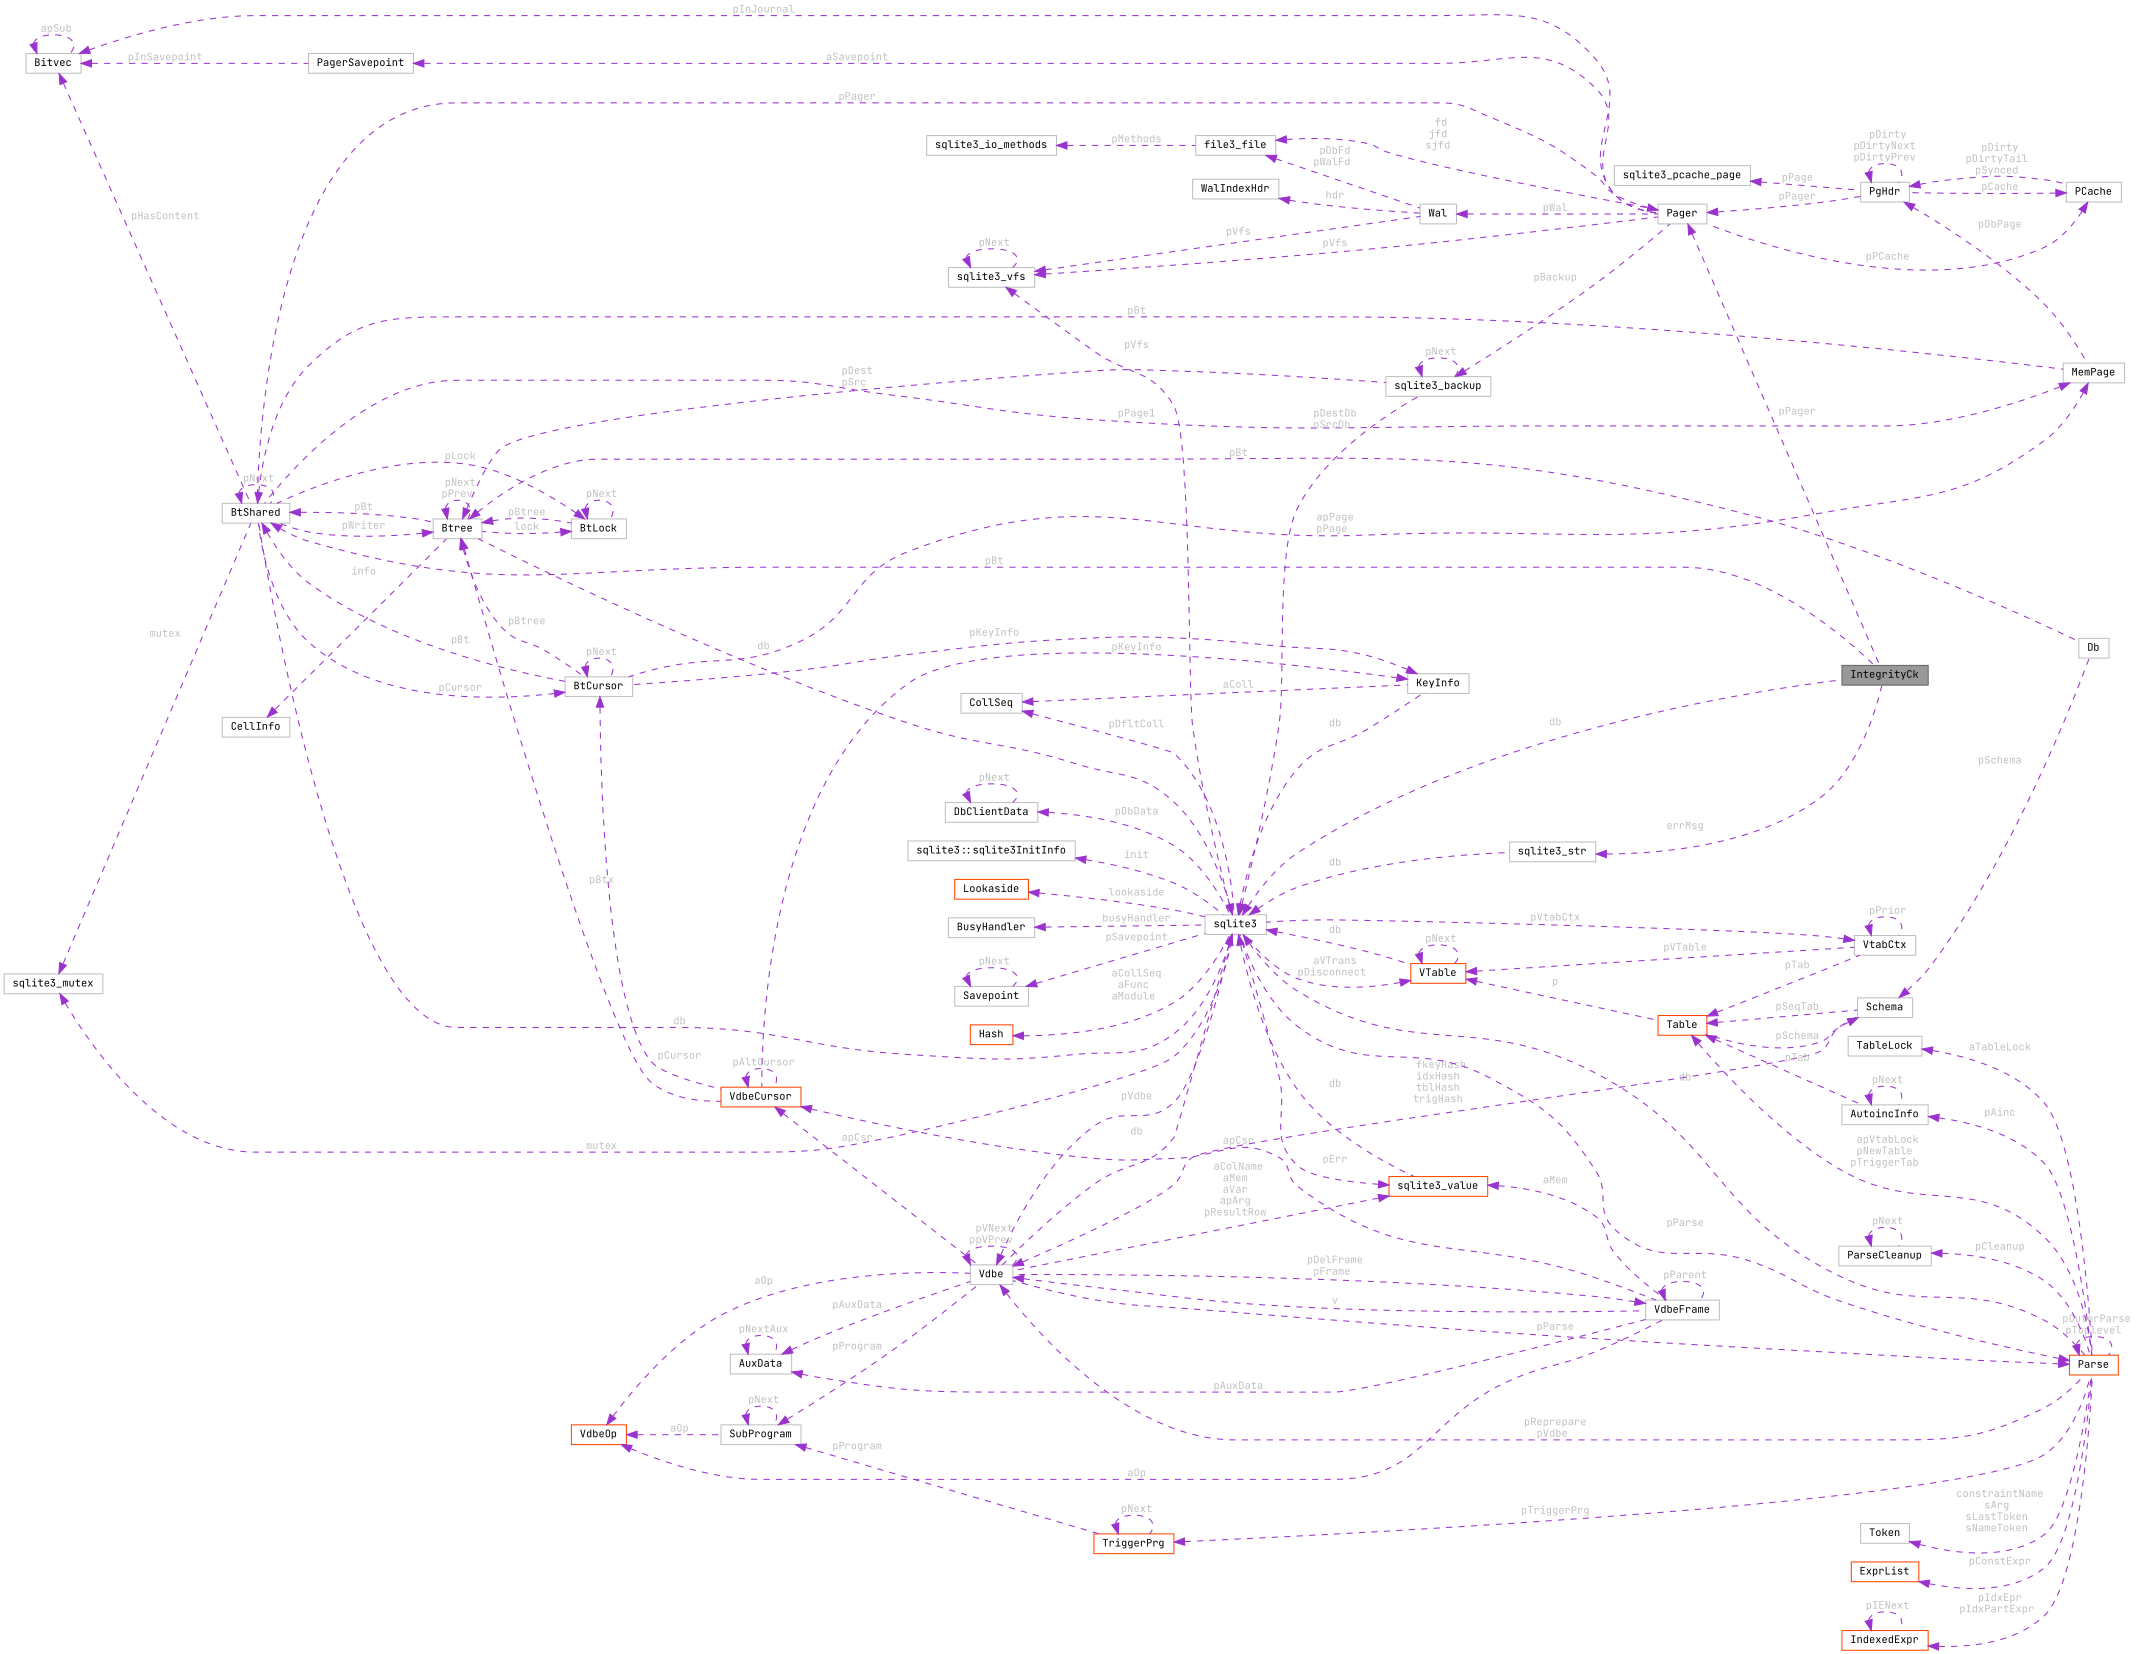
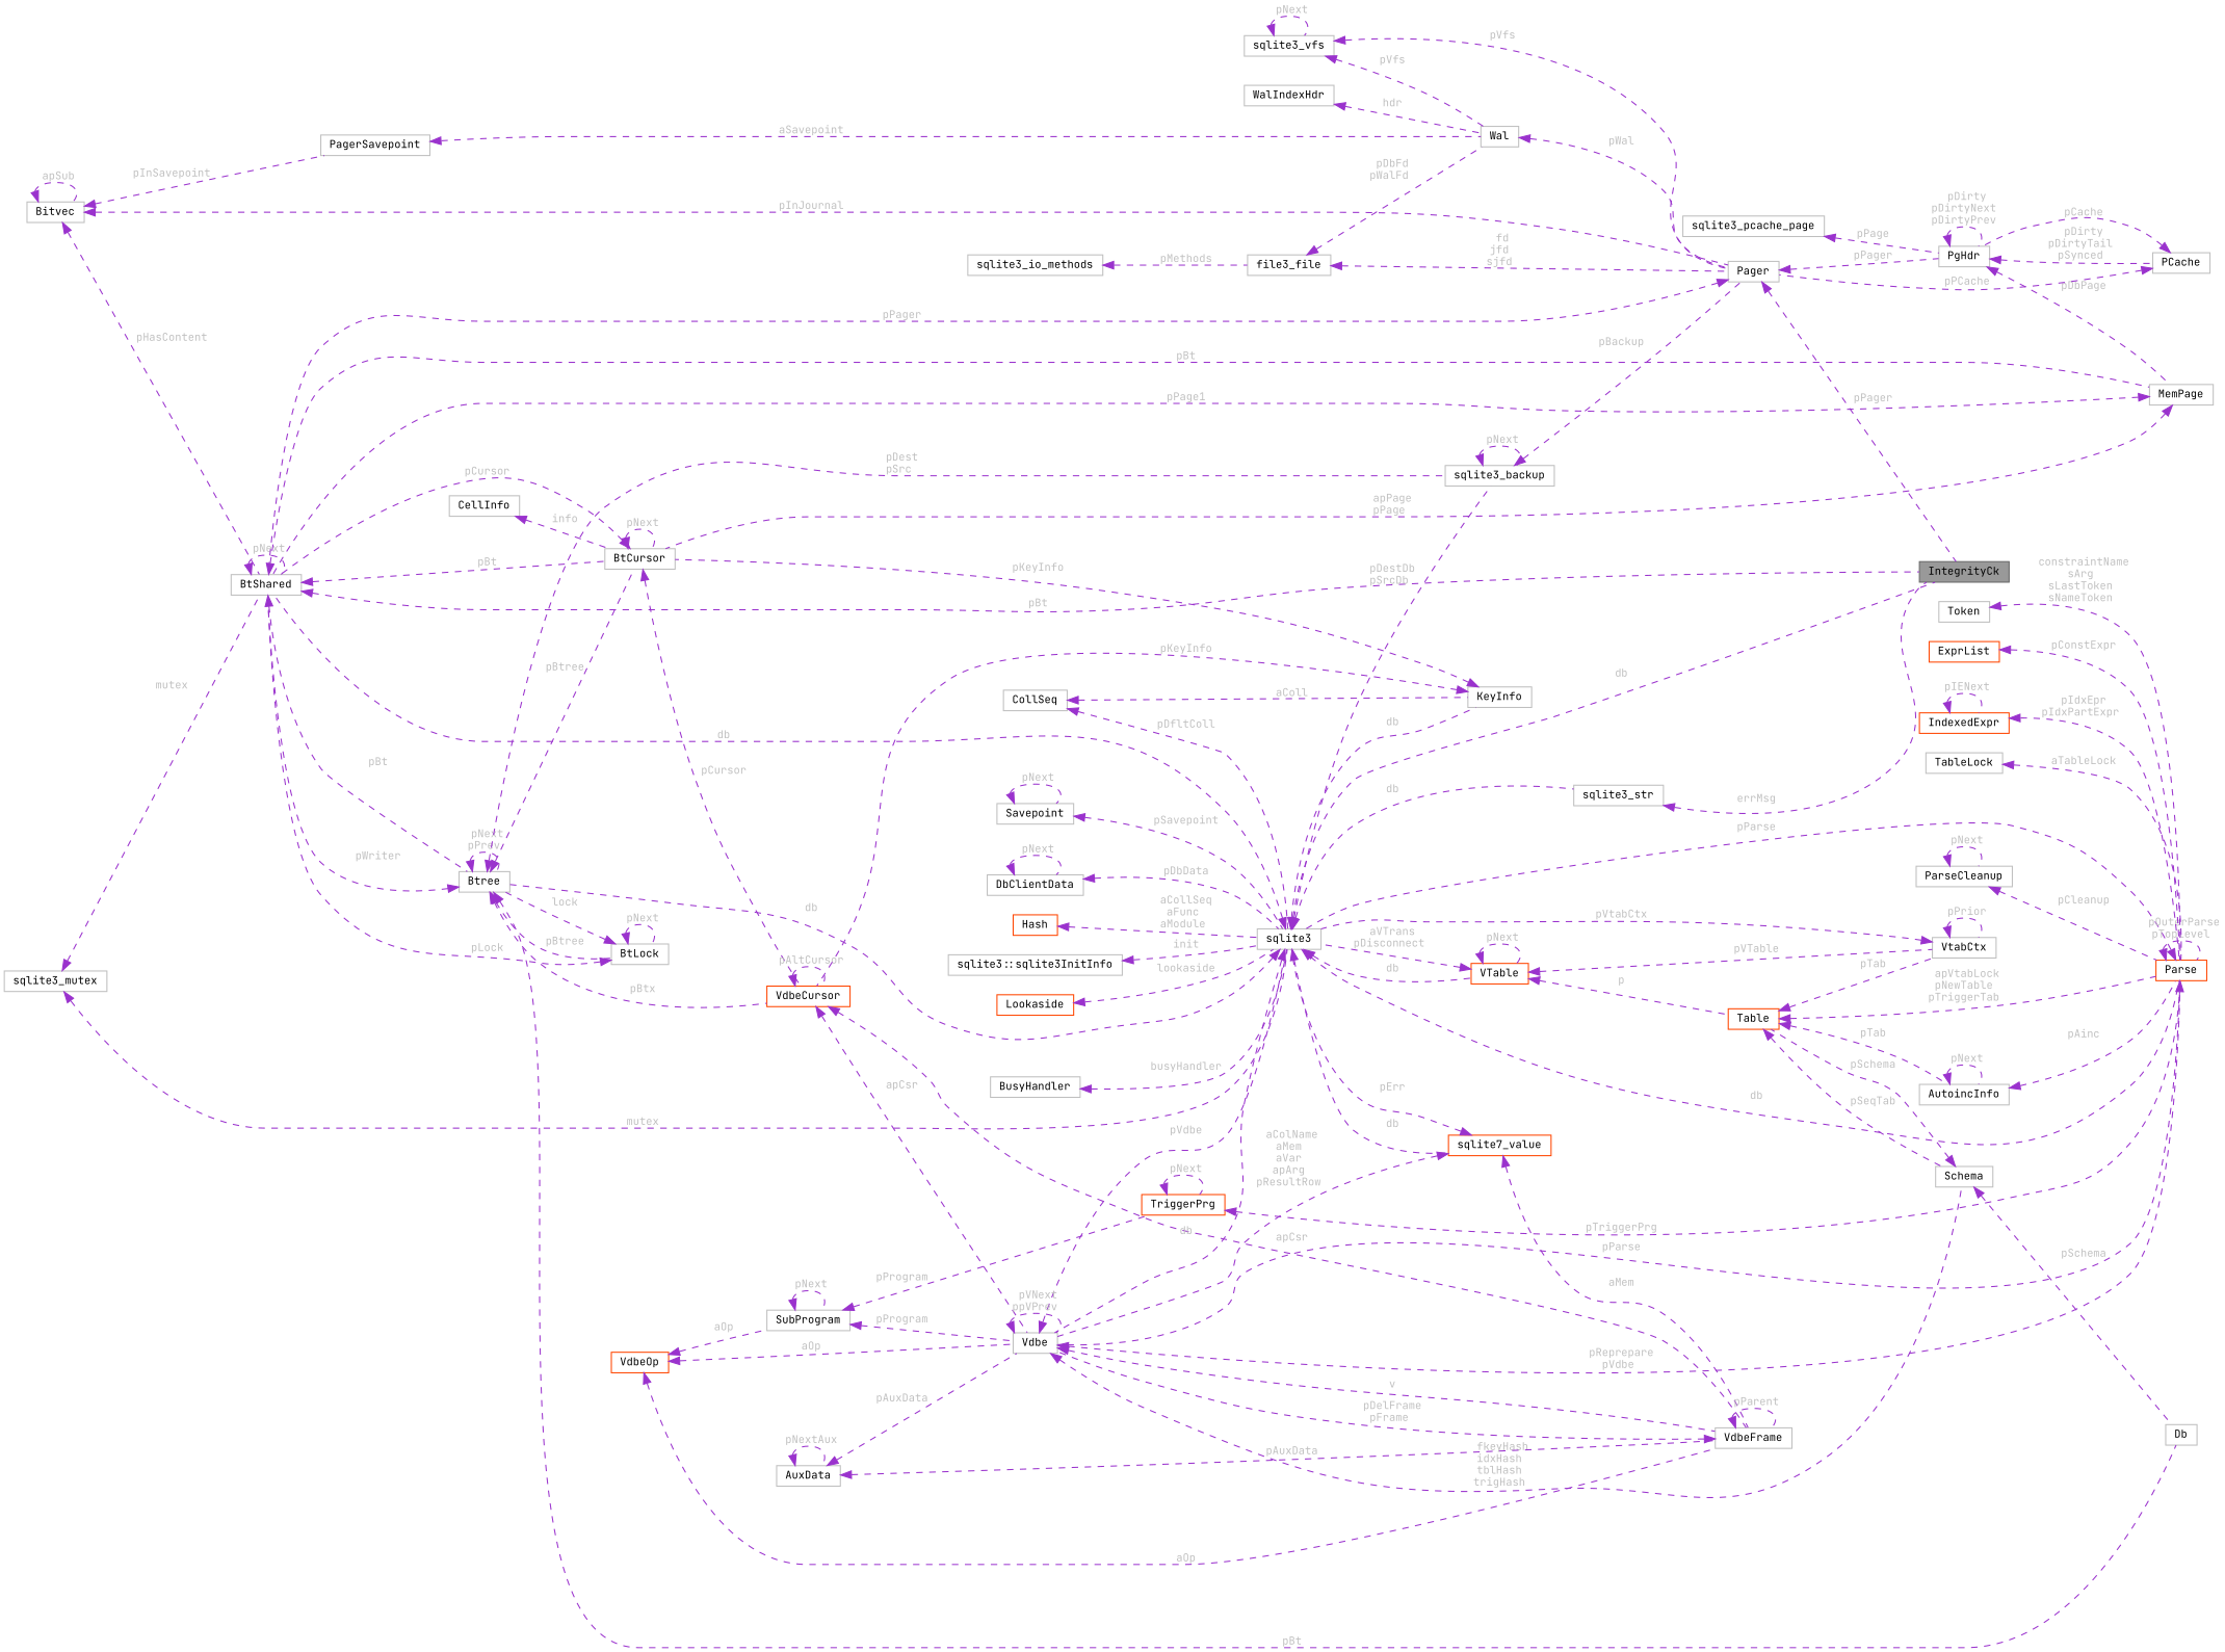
  digraph {
    fontname="JetBrains Mono"
    rankdir=LR
    node [color=grey75 fillcolor=white fontname="JetBrains Mono" fontsize=10 shape=box style=filled]
    edge [color=darkorchid3 dir=back fontcolor=grey fontname="JetBrains Mono" fontsize=10 labelfontname=Helvetica labelfontsize=10 style=dashed]
    n1 [color=gray40 fillcolor=grey60 fontcolor=black height=0.2 label=IntegrityCk width=0.4]
    n2 [height=0.2 label=BtShared width=0.4]
    n3 [height=0.2 label=Btree width=0.4]
    n4 [height=0.2 label=BtCursor width=0.4]
    n5 [height=0.2 label=MemPage width=0.4]
    n6 [height=0.2 label=sqlite3_backup width=0.4]
    n7 [height=0.2 label=Db width=0.4]
    n8 [color=orangered height=0.2 label=VdbeCursor width=0.4]
    n9 [height=0.2 label=BtLock width=0.4]
    n10 [height=0.2 label=Pager width=0.4]
    n11 [height=0.2 label=PgHdr width=0.4]
    n12 [height=0.2 label=PCache width=0.4]
    n13 [height=0.2 label=sqlite3_vfs width=0.4]
    n14 [height=0.2 label=sqlite3 width=0.4]
    n15 [height=0.2 label=Wal width=0.4]
    n16 [height=0.2 label=Vdbe width=0.4]
    n17 [color=orangered height=0.2 label=Parse width=0.4]
    n18 [color=orangered height=0.2 label=VTable width=0.4]
-   n19 [color=orangered height=0.2 label=sqlite3_value width=0.4]
+   n19 [color=orangered height=0.2 label=sqlite7_value width=0.4]
    n20 [height=0.2 label=KeyInfo width=0.4]
    n21 [height=0.2 label=sqlite3_str width=0.4]
    n22 [height=0.2 label=Bitvec width=0.4]
    n23 [height=0.2 label=PagerSavepoint width=0.4]
    n24 [height=0.2 label=file3_file width=0.4]
    n25 [height=0.2 label=sqlite3_io_methods width=0.4]
    n26 [height=0.2 label=VdbeFrame width=0.4]
    n27 [height=0.2 label=Schema width=0.4]
    n28 [color=orangered height=0.2 label=Table width=0.4]
    n29 [height=0.2 label=VtabCtx width=0.4]
    n30 [color=orangered height=0.2 label=ExprList width=0.4]
    n31 [height=0.2 label=AutoincInfo width=0.4]
    n32 [color=orangered height=0.2 label=IndexedExpr width=0.4]
    n33 [height=0.2 label=TableLock width=0.4]
    n34 [color=orangered height=0.2 label=Hash width=0.4]
    n35 [color=orangered height=0.2 label=TriggerPrg width=0.4]
    n36 [height=0.2 label=SubProgram width=0.4]
    n37 [color=orangered height=0.2 label=VdbeOp width=0.4]
    n38 [height=0.2 label=ParseCleanup width=0.4]
    n39 [height=0.2 label=Token width=0.4]
    n40 [height=0.2 label=CellInfo width=0.4]
    n41 [height=0.2 label=CollSeq width=0.4]
    n42 [height=0.2 label=sqlite3_pcache_page width=0.4]
    n43 [height=0.2 label=AuxData width=0.4]
    n44 [height=0.2 label=sqlite3_mutex width=0.4]
    n45 [height=0.2 label="sqlite3::sqlite3InitInfo" width=0.4]
    n46 [color=orangered height=0.2 label=Lookaside width=0.4]
    n47 [height=0.2 label=BusyHandler width=0.4]
    n48 [height=0.2 label=Savepoint width=0.4]
    n49 [height=0.2 label=DbClientData width=0.4]
    n50 [height=0.2 label=WalIndexHdr width=0.4]
    n2 -> n1 [label=" pBt"]
    n2 -> n2 [label=" pNext"]
    n2 -> n3 [label=" pBt"]
    n2 -> n4 [label=" pBt"]
    n2 -> n5 [label=" pBt"]
    n3 -> n2 [label=" pWriter"]
    n3 -> n3 [label=" pNext\npPrev"]
    n3 -> n4 [label=" pBtree"]
    n3 -> n6 [label=" pDest\npSrc"]
    n3 -> n7 [label=" pBt"]
    n3 -> n8 [label=" pBtx"]
    n3 -> n9 [label=" pBtree"]
    n4 -> n2 [label=" pCursor"]
    n4 -> n4 [label=" pNext"]
    n4 -> n8 [label=" pCursor"]
    n5 -> n2 [label=" pPage1"]
    n5 -> n4 [label=" apPage\npPage"]
    n6 -> n6 [label=" pNext"]
    n6 -> n10 [label=" pBackup"]
    n8 -> n8 [label=" pAltCursor"]
    n8 -> n16 [label=" apCsr"]
    n8 -> n26 [label=" apCsr"]
    n9 -> n2 [label=" pLock"]
    n9 -> n3 [label=" lock"]
    n9 -> n9 [label=" pNext"]
    n10 -> n1 [label=" pPager"]
    n10 -> n2 [label=" pPager"]
    n10 -> n11 [label=" pPager"]
    n11 -> n5 [label=" pDbPage"]
    n11 -> n11 [label=" pDirty\npDirtyNext\npDirtyPrev"]
    n11 -> n12 [label=" pDirty\npDirtyTail\npSynced"]
    n12 -> n10 [label=" pPCache"]
    n12 -> n11 [label=" pCache"]
    n13 -> n10 [label=" pVfs"]
    n13 -> n13 [label=" pNext"]
-   n13 -> n14 [label=" pVfs"]
    n13 -> n15 [label=" pVfs"]
    n14 -> n1 [label=" db"]
    n14 -> n2 [label=" db"]
    n14 -> n3 [label=" db"]
    n14 -> n6 [label=" pDestDb\npSrcDb"]
    n14 -> n16 [label=" db"]
    n14 -> n17 [label=" db"]
    n14 -> n18 [label=" db"]
    n14 -> n19 [label=" db"]
    n14 -> n20 [label=" db"]
    n14 -> n21 [label=" db"]
    n15 -> n10 [label=" pWal"]
    n16 -> n14 [label=" pVdbe"]
    n16 -> n16 [label=" pVNext\nppVPrev"]
    n16 -> n17 [label=" pReprepare\npVdbe"]
    n16 -> n26 [label=" v"]
    n16 -> n27 [label=" fkeyHash\nidxHash\ntblHash\ntrigHash"]
    n17 -> n14 [label=" pParse"]
    n17 -> n16 [label=" pParse"]
    n17 -> n17 [label=" pOuterParse\npToplevel"]
    n18 -> n14 [label=" aVTrans\npDisconnect"]
    n18 -> n18 [label=" pNext"]
    n18 -> n28 [label=" p"]
    n18 -> n29 [label=" pVTable"]
    n19 -> n14 [label=" pErr"]
    n19 -> n16 [label=" aColName\naMem\naVar\napArg\npResultRow"]
    n19 -> n26 [label=" aMem"]
    n20 -> n4 [label=" pKeyInfo"]
    n20 -> n8 [label=" pKeyInfo"]
    n21 -> n1 [label=" errMsg"]
    n22 -> n2 [label=" pHasContent"]
    n22 -> n10 [label=" pInJournal"]
    n22 -> n22 [label=" apSub"]
    n22 -> n23 [label=" pInSavepoint"]
-   n23 -> n10 [label=" aSavepoint"]
+   n23 -> n15 [label=" aSavepoint"]
    n24 -> n10 [label=" fd\njfd\nsjfd"]
    n24 -> n15 [label=" pDbFd\npWalFd"]
    n25 -> n24 [label=" pMethods"]
    n26 -> n16 [label=" pDelFrame\npFrame"]
    n26 -> n26 [label=" pParent"]
    n27 -> n7 [label=" pSchema"]
    n27 -> n28 [label=" pSchema"]
    n28 -> n17 [label=" apVtabLock\npNewTable\npTriggerTab"]
    n28 -> n27 [label=" pSeqTab"]
    n28 -> n29 [label=" pTab"]
    n28 -> n31 [label=" pTab"]
    n29 -> n14 [label=" pVtabCtx"]
    n29 -> n29 [label=" pPrior"]
    n30 -> n17 [label=" pConstExpr"]
    n31 -> n17 [label=" pAinc"]
    n31 -> n31 [label=" pNext"]
    n32 -> n17 [label=" pIdxEpr\npIdxPartExpr"]
    n32 -> n32 [label=" pIENext"]
    n33 -> n17 [label=" aTableLock"]
    n34 -> n14 [label=" aCollSeq\naFunc\naModule"]
    n35 -> n17 [label=" pTriggerPrg"]
    n35 -> n35 [label=" pNext"]
    n36 -> n16 [label=" pProgram"]
    n36 -> n35 [label=" pProgram"]
    n36 -> n36 [label=" pNext"]
    n37 -> n16 [label=" aOp"]
    n37 -> n26 [label=" aOp"]
    n37 -> n36 [label=" aOp"]
    n38 -> n17 [label=" pCleanup"]
    n38 -> n38 [label=" pNext"]
    n39 -> n17 [label=" constraintName\nsArg\nsLastToken\nsNameToken"]
-   n40 -> n3 [label=" info"]
+   n40 -> n4 [label=" info"]
    n41 -> n14 [label=" pDfltColl"]
    n41 -> n20 [label=" aColl"]
    n42 -> n11 [label=" pPage"]
    n43 -> n16 [label=" pAuxData"]
    n43 -> n26 [label=" pAuxData"]
    n43 -> n43 [label=" pNextAux"]
    n44 -> n2 [label=" mutex"]
    n44 -> n14 [label=" mutex"]
    n45 -> n14 [label=" init"]
    n46 -> n14 [label=" lookaside"]
    n47 -> n14 [label=" busyHandler"]
    n48 -> n14 [label=" pSavepoint"]
    n48 -> n48 [label=" pNext"]
    n49 -> n14 [label=" pDbData"]
    n49 -> n49 [label=" pNext"]
    n50 -> n15 [label=" hdr"]
  }
